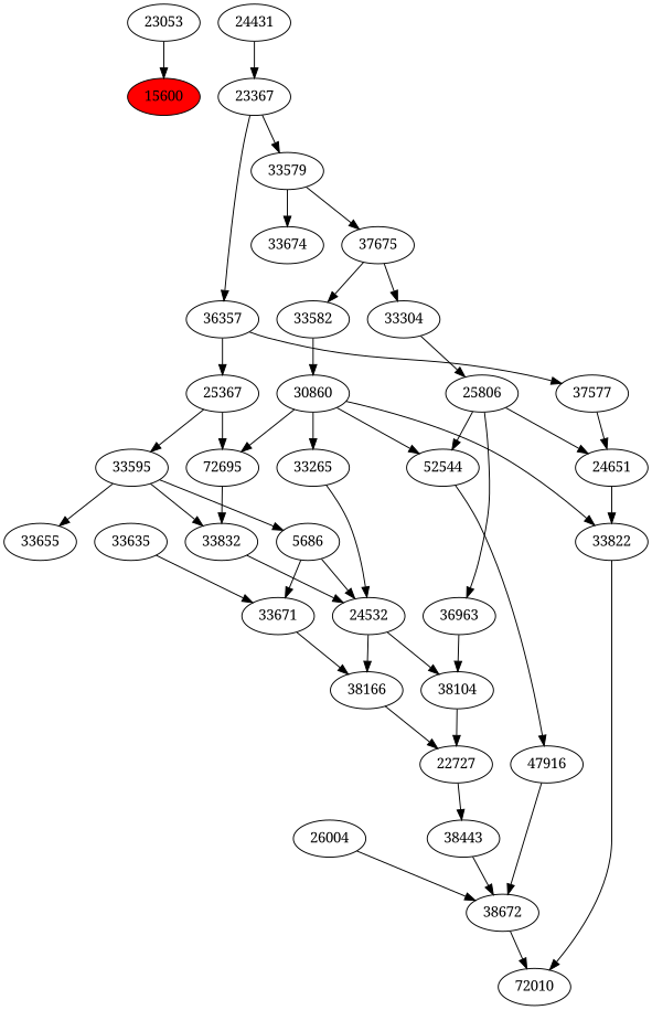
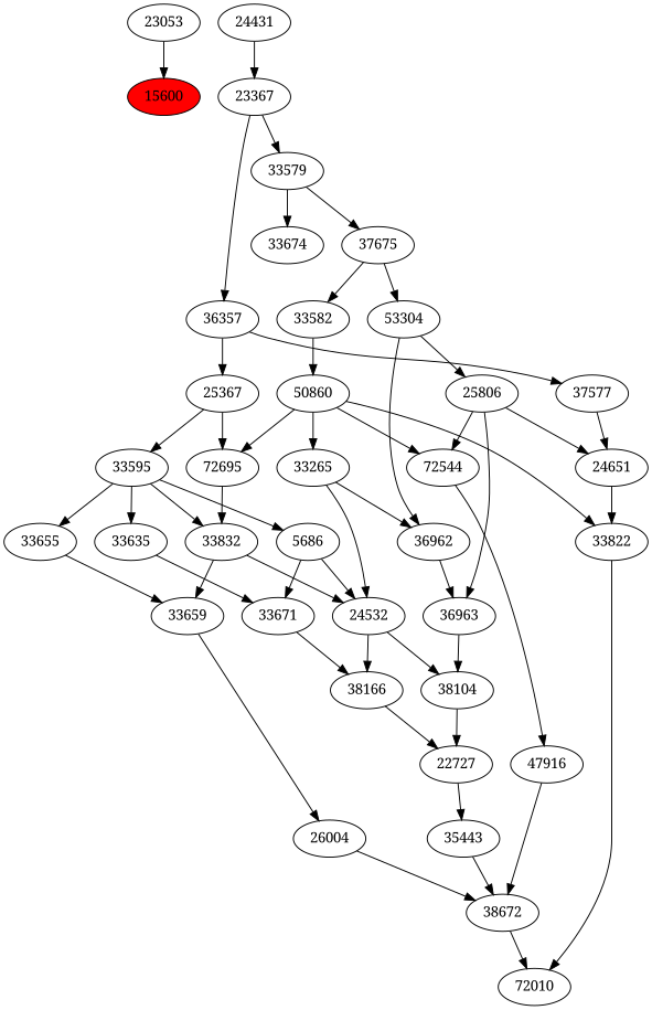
  strict digraph {
    fontname="Noto Serif"
    node [fontname="Noto Serif"]
    edge [fontname="Noto Serif"]
    n1 [fillcolor=red label=15600 style=filled]
    n2 [label=23053]
    n3 [label=72010]
    n4 [label=33822]
    n5 [label=38672]
    n6 [label=24651]
-   n7 [label=30860]
-   n8 [label=52544]
+   n7 [label=50860]
+   n8 [label=72544]
    n9 [label=72695]
    n10 [label=33265]
    n11 [label=47916]
    n12 [label=33832]
+   n13 [label=36962]
    n14 [label=24532]
-   n15 [label=38443]
+   n15 [label=35443]
    n16 [label=26004]
    n17 [label=25806]
    n18 [label=36963]
    n19 [label=38104]
    n20 [label=37577]
    n21 [label=33582]
    n22 [label=22727]
-   n24 [label=33304]
+   n23 [label=33659]
+   n24 [label=53304]
    n25 [label=33674]
    n26 [label=36357]
    n27 [label=25367]
    n28 [label=33595]
    n29 [label=37675]
    n30 [label=38166]
    n31 [label=33655]
    n32 [label=33579]
    n33 [label=23367]
    n34 [label=33671]
    n35 [label=5686]
    n36 [label=33635]
    n37 [label=24431]
    n2 -> n1
    n4 -> n3
    n5 -> n3
    n6 -> n4
    n7 -> n4
    n7 -> n8
    n7 -> n9
    n7 -> n10
    n8 -> n11
    n9 -> n12
+   n10 -> n13
    n10 -> n14
    n11 -> n5
    n12 -> n14
+   n12 -> n23
+   n13 -> n18
    n14 -> n19
    n14 -> n30
    n15 -> n5
    n16 -> n5
    n17 -> n6
    n17 -> n8
    n17 -> n18
    n18 -> n19
    n19 -> n22
    n20 -> n6
    n21 -> n7
    n22 -> n15
+   n23 -> n16
+   n24 -> n13
    n24 -> n17
    n26 -> n20
    n26 -> n27
    n27 -> n9
    n27 -> n28
    n28 -> n12
    n28 -> n31
    n28 -> n35
+   n28 -> n36
    n29 -> n21
    n29 -> n24
    n30 -> n22
+   n31 -> n23
    n32 -> n25
    n32 -> n29
    n33 -> n26
    n33 -> n32
    n34 -> n30
    n35 -> n14
    n35 -> n34
    n36 -> n34
    n37 -> n33
  }
